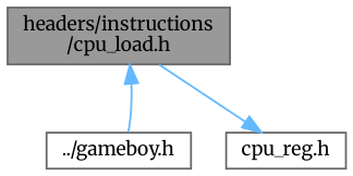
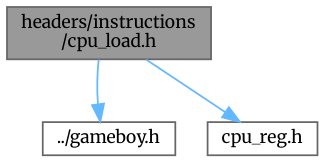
  digraph {
    fontname=Merriweather
    node [color=grey40 fillcolor=white fontname=Merriweather fontsize=10 shape=box style=filled]
    edge [color=steelblue1 fontname=Merriweather fontsize=10 labelfontname=Helvetica labelfontsize=10 style=solid]
    n1 [color=gray40 fillcolor=grey60 fontcolor=black height=0.2 label="headers/instructions\l/cpu_load.h" width=0.4]
    n2 [height=0.2 label="../gameboy.h" width=0.4]
    n3 [height=0.2 label="cpu_reg.h" width=0.4]
-   n2 -> n1
+   n1 -> n2
    n1 -> n3
  }
